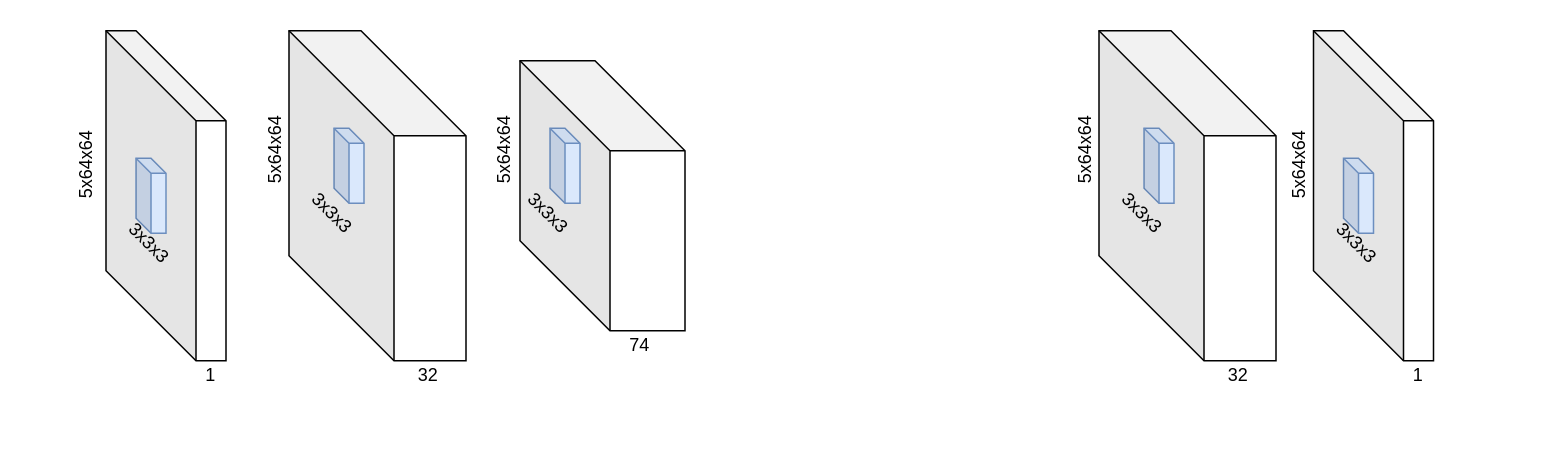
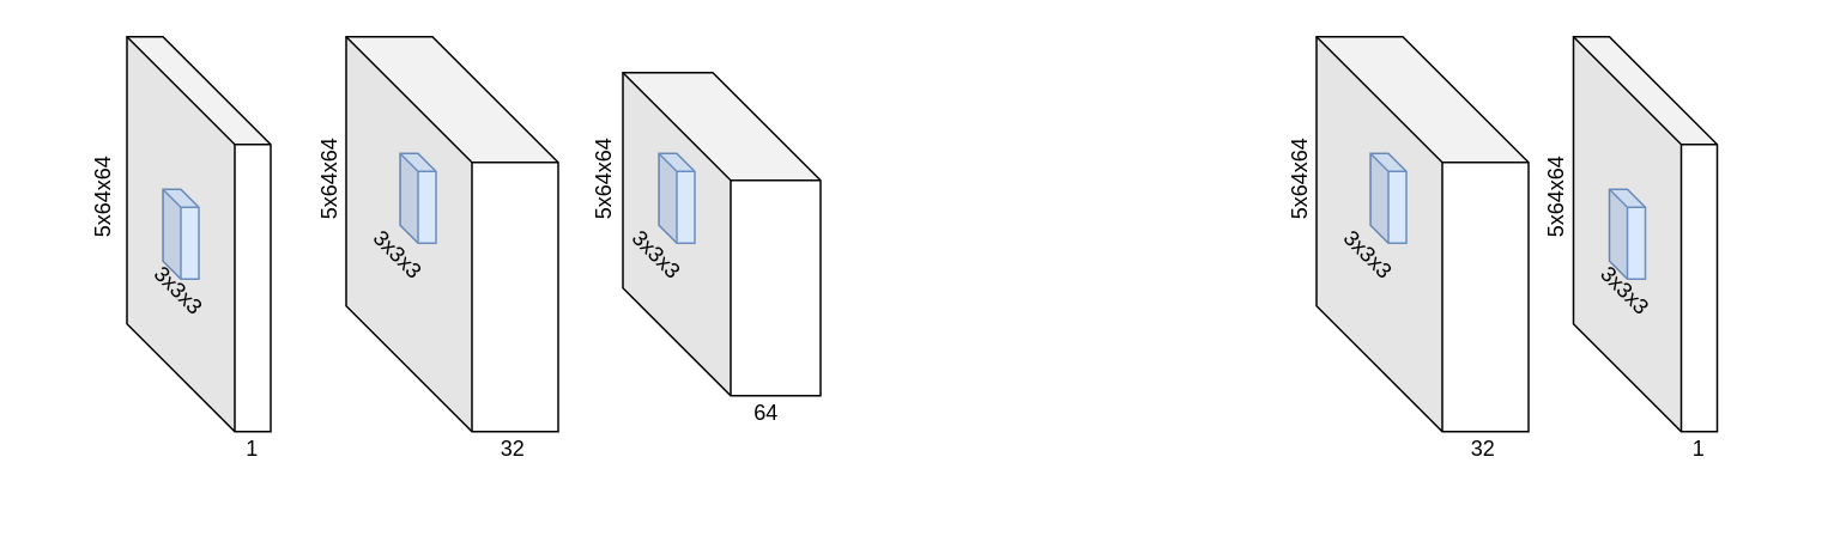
  <mxCell id="0" />
  <mxCell id="1" parent="0" />
  <mxCell id="2" value="" style="shape=cube;whiteSpace=wrap;html=1;boundedLbl=1;backgroundOutline=1;darkOpacity=0.05;darkOpacity2=0.1;size=60;" parent="1" vertex="1"><mxGeometry x="70" y="20" width="80" height="220" as="geometry" /></mxCell>
  <mxCell id="3" value="" style="shape=cube;whiteSpace=wrap;html=1;boundedLbl=1;backgroundOutline=1;darkOpacity=0.05;darkOpacity2=0.1;fillColor=#dae8fc;strokeColor=#6c8ebf;size=10;" vertex="1" parent="1"><mxGeometry x="90" y="105" width="20" height="50" as="geometry" /></mxCell>
  <mxCell id="4" value="&lt;font style=&quot;font-size: 12px;&quot;&gt;1&lt;/font&gt;" style="whiteSpace=wrap;html=1;gradientColor=none;fillColor=none;strokeColor=none;" vertex="1" parent="1"><mxGeometry x="80" y="220" width="120" height="60" as="geometry" /></mxCell>
  <mxCell id="5" value="&lt;font style=&quot;font-size: 12px;&quot;&gt;5x64x64&lt;/font&gt;" style="text;html=1;align=center;verticalAlign=middle;resizable=0;points=[];autosize=1;strokeColor=none;fillColor=none;fontSize=18;rotation=-90;" vertex="1" parent="1"><mxGeometry x="20" y="90" width="70" height="40" as="geometry" /></mxCell>
  <mxCell id="6" value="&lt;font style=&quot;font-size: 12px;&quot;&gt;3x3x3&lt;/font&gt;" style="text;html=1;align=center;verticalAlign=middle;resizable=0;points=[];autosize=1;strokeColor=none;fillColor=none;fontSize=18;rotation=45;" vertex="1" parent="1"><mxGeometry x="70" y="140" width="60" height="40" as="geometry" /></mxCell>
  <mxCell id="7" value="" style="shape=cube;whiteSpace=wrap;html=1;boundedLbl=1;backgroundOutline=1;darkOpacity=0.05;darkOpacity2=0.1;size=60;" vertex="1" parent="1"><mxGeometry x="875" y="20" width="80" height="220" as="geometry" /></mxCell>
  <mxCell id="8" value="" style="shape=cube;whiteSpace=wrap;html=1;boundedLbl=1;backgroundOutline=1;darkOpacity=0.05;darkOpacity2=0.1;fillColor=#dae8fc;strokeColor=#6c8ebf;size=10;" vertex="1" parent="1"><mxGeometry x="895" y="105" width="20" height="50" as="geometry" /></mxCell>
  <mxCell id="9" value="&lt;font style=&quot;font-size: 12px;&quot;&gt;3x3x3&lt;/font&gt;" style="text;html=1;align=center;verticalAlign=middle;resizable=0;points=[];autosize=1;strokeColor=none;fillColor=none;fontSize=18;rotation=45;" vertex="1" parent="1"><mxGeometry x="875" y="140" width="60" height="40" as="geometry" /></mxCell>
  <mxCell id="10" value="&lt;font style=&quot;font-size: 12px;&quot;&gt;5x64x64&lt;/font&gt;" style="text;html=1;align=center;verticalAlign=middle;resizable=0;points=[];autosize=1;strokeColor=none;fillColor=none;fontSize=18;rotation=-90;" vertex="1" parent="1"><mxGeometry x="829" y="90" width="70" height="40" as="geometry" /></mxCell>
  <mxCell id="11" value="" style="shape=cube;whiteSpace=wrap;html=1;boundedLbl=1;backgroundOutline=1;darkOpacity=0.05;darkOpacity2=0.1;size=70;" vertex="1" parent="1"><mxGeometry x="192" y="20" width="118" height="220" as="geometry" /></mxCell>
  <mxCell id="12" value="" style="shape=cube;whiteSpace=wrap;html=1;boundedLbl=1;backgroundOutline=1;darkOpacity=0.05;darkOpacity2=0.1;fillColor=#dae8fc;strokeColor=#6c8ebf;size=10;" vertex="1" parent="1"><mxGeometry x="222" y="85" width="20" height="50" as="geometry" /></mxCell>
  <mxCell id="13" value="&lt;font style=&quot;font-size: 12px;&quot;&gt;3x3x3&lt;/font&gt;" style="text;html=1;align=center;verticalAlign=middle;resizable=0;points=[];autosize=1;strokeColor=none;fillColor=none;fontSize=18;rotation=45;" vertex="1" parent="1"><mxGeometry x="192" y="120" width="60" height="40" as="geometry" /></mxCell>
  <mxCell id="14" value="&lt;font style=&quot;font-size: 12px;&quot;&gt;1&lt;/font&gt;" style="whiteSpace=wrap;html=1;gradientColor=none;fillColor=none;strokeColor=none;" vertex="1" parent="1"><mxGeometry x="885" y="220" width="120" height="60" as="geometry" /></mxCell>
  <mxCell id="15" value="&lt;font style=&quot;font-size: 12px;&quot;&gt;32&lt;/font&gt;" style="whiteSpace=wrap;html=1;gradientColor=none;fillColor=none;strokeColor=none;" vertex="1" parent="1"><mxGeometry x="225" y="220" width="120" height="60" as="geometry" /></mxCell>
  <mxCell id="16" value="&lt;font style=&quot;font-size: 12px;&quot;&gt;5x64x64&lt;/font&gt;" style="text;html=1;align=center;verticalAlign=middle;resizable=0;points=[];autosize=1;strokeColor=none;fillColor=none;fontSize=18;rotation=-90;" vertex="1" parent="1"><mxGeometry x="146" y="80" width="70" height="40" as="geometry" /></mxCell>
  <mxCell id="17" value="" style="shape=cube;whiteSpace=wrap;html=1;boundedLbl=1;backgroundOutline=1;darkOpacity=0.05;darkOpacity2=0.1;size=70;" vertex="1" parent="1"><mxGeometry x="732" y="20" width="118" height="220" as="geometry" /></mxCell>
  <mxCell id="18" value="" style="shape=cube;whiteSpace=wrap;html=1;boundedLbl=1;backgroundOutline=1;darkOpacity=0.05;darkOpacity2=0.1;fillColor=#dae8fc;strokeColor=#6c8ebf;size=10;" vertex="1" parent="1"><mxGeometry x="762" y="85" width="20" height="50" as="geometry" /></mxCell>
  <mxCell id="19" value="&lt;font style=&quot;font-size: 12px;&quot;&gt;3x3x3&lt;/font&gt;" style="text;html=1;align=center;verticalAlign=middle;resizable=0;points=[];autosize=1;strokeColor=none;fillColor=none;fontSize=18;rotation=45;" vertex="1" parent="1"><mxGeometry x="732" y="120" width="60" height="40" as="geometry" /></mxCell>
  <mxCell id="20" value="&lt;font style=&quot;font-size: 12px;&quot;&gt;32&lt;/font&gt;" style="whiteSpace=wrap;html=1;gradientColor=none;fillColor=none;strokeColor=none;" vertex="1" parent="1"><mxGeometry x="765" y="220" width="120" height="60" as="geometry" /></mxCell>
  <mxCell id="21" value="&lt;font style=&quot;font-size: 12px;&quot;&gt;5x64x64&lt;/font&gt;" style="text;html=1;align=center;verticalAlign=middle;resizable=0;points=[];autosize=1;strokeColor=none;fillColor=none;fontSize=18;rotation=-90;" vertex="1" parent="1"><mxGeometry x="686" y="80" width="70" height="40" as="geometry" /></mxCell>
  <mxCell id="22" value="" style="shape=cube;whiteSpace=wrap;html=1;boundedLbl=1;backgroundOutline=1;darkOpacity=0.05;darkOpacity2=0.1;size=60;" vertex="1" parent="1"><mxGeometry x="346" y="40" width="110" height="180" as="geometry" /></mxCell>
  <mxCell id="23" value="" style="shape=cube;whiteSpace=wrap;html=1;boundedLbl=1;backgroundOutline=1;darkOpacity=0.05;darkOpacity2=0.1;fillColor=#dae8fc;strokeColor=#6c8ebf;size=10;" vertex="1" parent="1"><mxGeometry x="366" y="85" width="20" height="50" as="geometry" /></mxCell>
  <mxCell id="24" value="&lt;font style=&quot;font-size: 12px;&quot;&gt;3x3x3&lt;/font&gt;" style="text;html=1;align=center;verticalAlign=middle;resizable=0;points=[];autosize=1;strokeColor=none;fillColor=none;fontSize=18;rotation=45;" vertex="1" parent="1"><mxGeometry x="336" y="120" width="60" height="40" as="geometry" /></mxCell>
- <mxCell id="25" value="&lt;font style=&quot;font-size: 12px;&quot;&gt;74&lt;/font&gt;" style="whiteSpace=wrap;html=1;gradientColor=none;fillColor=none;strokeColor=none;" vertex="1" parent="1"><mxGeometry x="366" y="200" width="120" height="60" as="geometry" /></mxCell>
+ <mxCell id="25" value="&lt;font style=&quot;font-size: 12px;&quot;&gt;64&lt;/font&gt;" style="whiteSpace=wrap;html=1;gradientColor=none;fillColor=none;strokeColor=none;" vertex="1" parent="1"><mxGeometry x="366" y="200" width="120" height="60" as="geometry" /></mxCell>
  <mxCell id="26" value="&lt;font style=&quot;font-size: 12px;&quot;&gt;5x64x64&lt;/font&gt;" style="text;html=1;align=center;verticalAlign=middle;resizable=0;points=[];autosize=1;strokeColor=none;fillColor=none;fontSize=18;rotation=-90;" vertex="1" parent="1"><mxGeometry x="299" y="80" width="70" height="40" as="geometry" /></mxCell>
